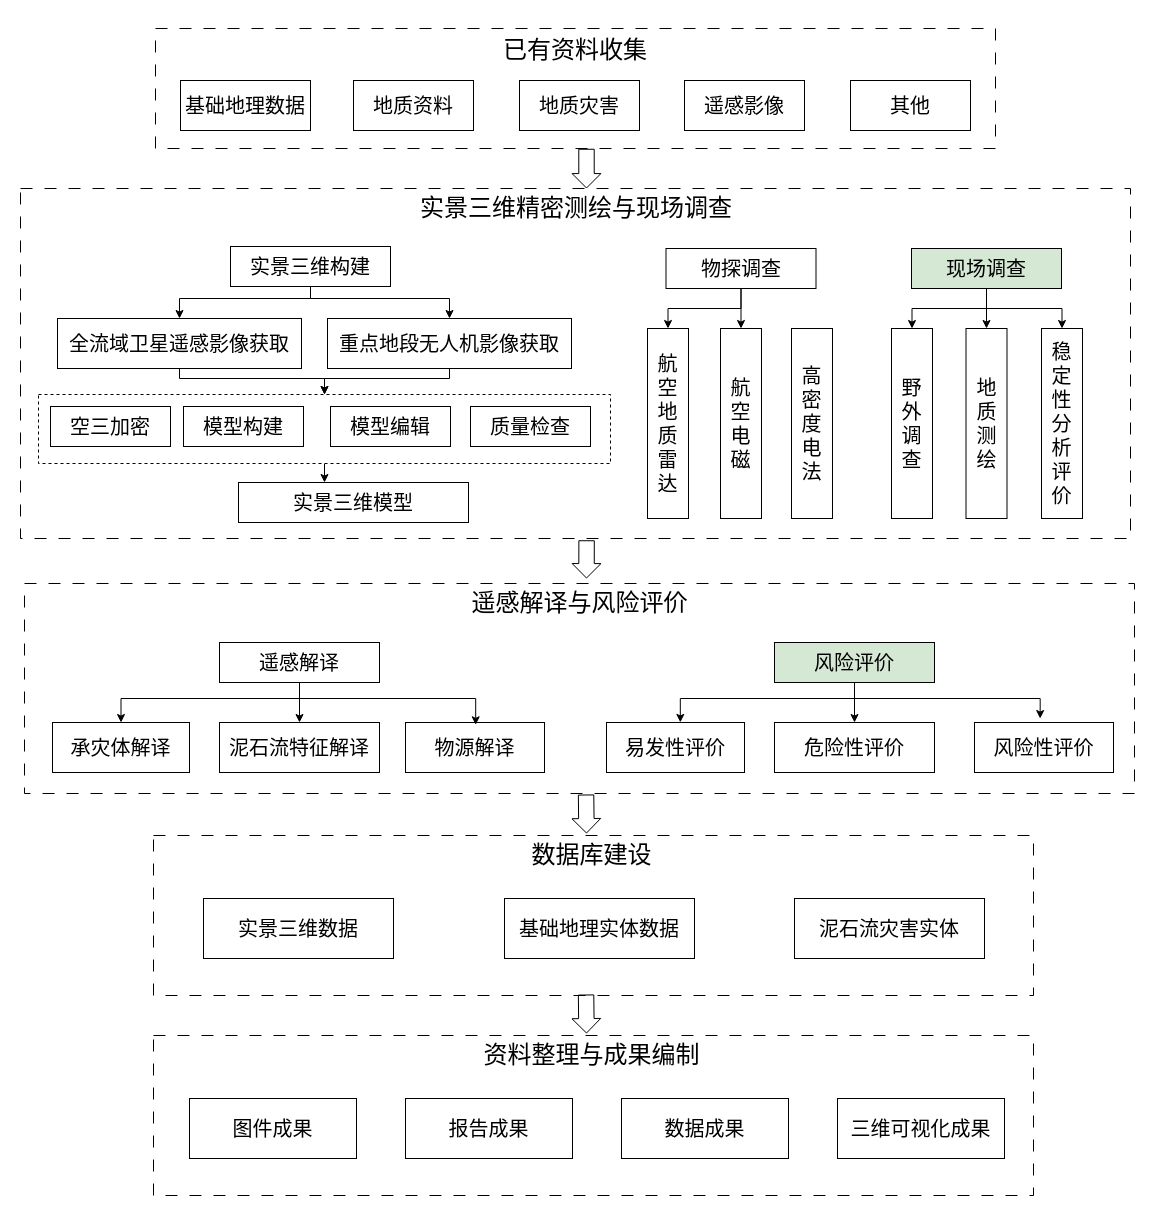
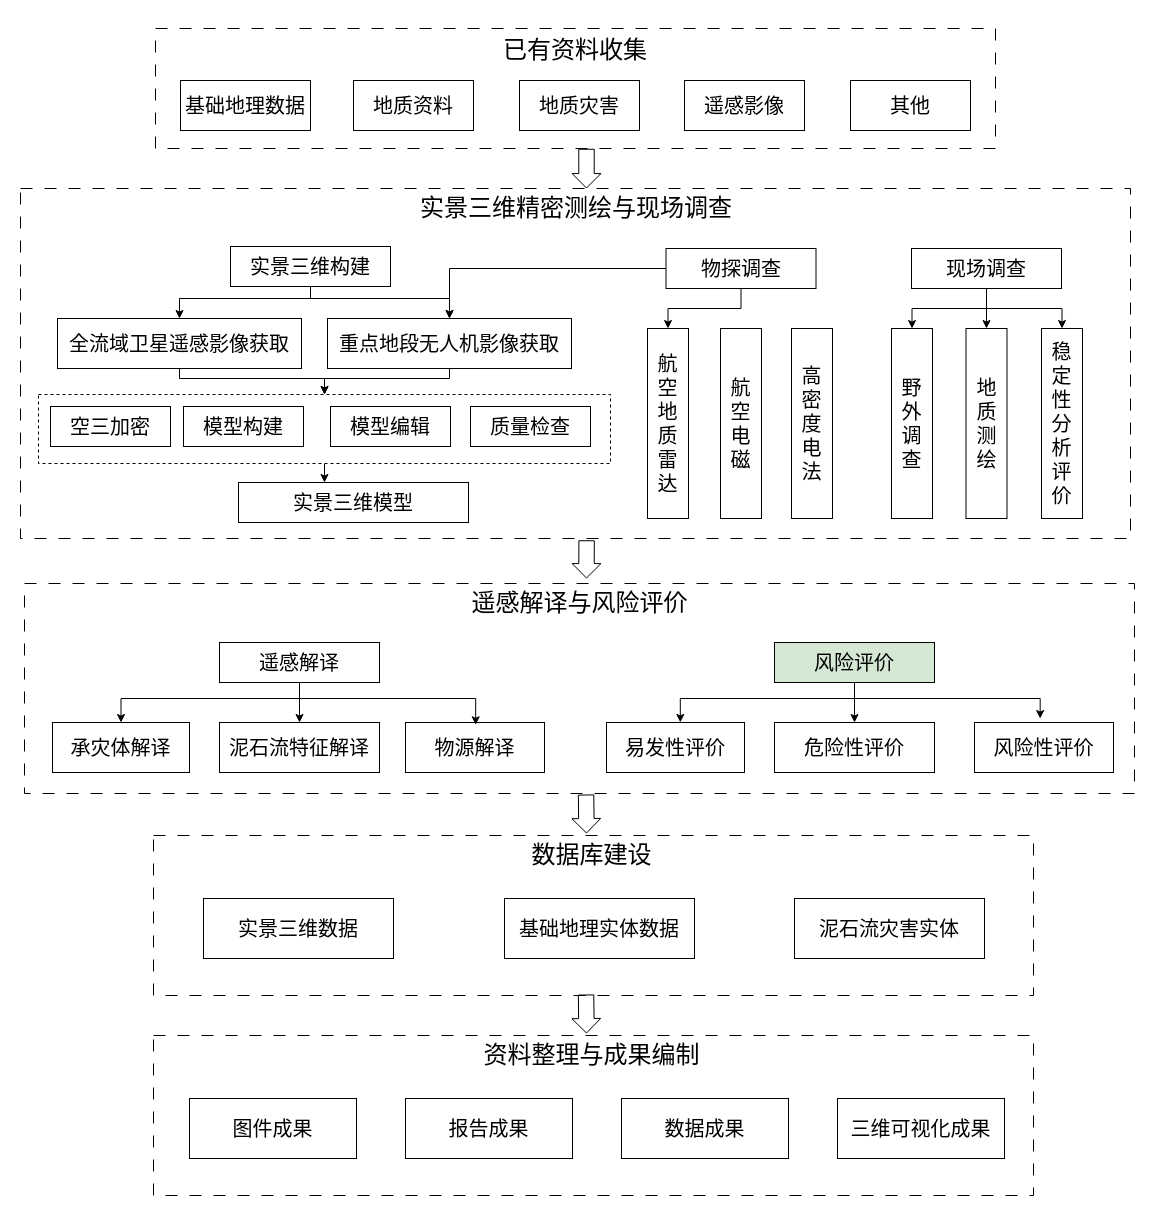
  <mxCell id="0" />
  <mxCell id="1" parent="0" />
  <mxCell id="2" value="" style="rounded=0;whiteSpace=wrap;html=1;dashed=1;dashPattern=12 12;" parent="1" vertex="1"><mxGeometry x="153" y="835" width="880" height="160" as="geometry" /></mxCell>
  <mxCell id="3" value="" style="rounded=0;whiteSpace=wrap;html=1;dashed=1;dashPattern=12 12;" parent="1" vertex="1"><mxGeometry x="24" y="583" width="1110" height="210" as="geometry" /></mxCell>
  <mxCell id="4" value="" style="rounded=0;whiteSpace=wrap;html=1;dashed=1;dashPattern=12 12;" parent="1" vertex="1"><mxGeometry x="155" y="28" width="840" height="120" as="geometry" /></mxCell>
  <mxCell id="5" value="&lt;font style=&quot;font-size: 20px;&quot;&gt;基础地理数据&lt;/font&gt;" style="rounded=0;whiteSpace=wrap;html=1;" parent="1" vertex="1"><mxGeometry x="180" y="80" width="130" height="50" as="geometry" /></mxCell>
  <mxCell id="6" value="&lt;font style=&quot;font-size: 20px;&quot;&gt;地质资料&lt;/font&gt;" style="rounded=0;whiteSpace=wrap;html=1;" parent="1" vertex="1"><mxGeometry x="353" y="80" width="120" height="50" as="geometry" /></mxCell>
  <mxCell id="7" value="&lt;font style=&quot;font-size: 20px;&quot;&gt;地质灾害&lt;/font&gt;" style="rounded=0;whiteSpace=wrap;html=1;" parent="1" vertex="1"><mxGeometry x="519" y="80" width="120" height="50" as="geometry" /></mxCell>
  <mxCell id="8" value="&lt;span style=&quot;font-size: 20px;&quot;&gt;遥感影像&lt;/span&gt;" style="rounded=0;whiteSpace=wrap;html=1;" parent="1" vertex="1"><mxGeometry x="684" y="80" width="120" height="50" as="geometry" /></mxCell>
  <mxCell id="9" value="&lt;font style=&quot;font-size: 20px;&quot;&gt;其他&lt;/font&gt;" style="rounded=0;whiteSpace=wrap;html=1;" parent="1" vertex="1"><mxGeometry x="850" y="80" width="120" height="50" as="geometry" /></mxCell>
  <mxCell id="10" value="&lt;font style=&quot;font-size: 24px;&quot;&gt;已有资料收集&lt;/font&gt;" style="rounded=0;whiteSpace=wrap;html=1;opacity=0;" parent="1" vertex="1"><mxGeometry x="460" y="20" width="230" height="60" as="geometry" /></mxCell>
  <mxCell id="11" value="&lt;font style=&quot;font-size: 20px;&quot;&gt;已有资料收集&lt;/font&gt;" style="rounded=0;whiteSpace=wrap;html=1;opacity=0;" parent="1" vertex="1"><mxGeometry x="433" y="188" width="230" height="60" as="geometry" /></mxCell>
  <mxCell id="12" value="" style="rounded=0;whiteSpace=wrap;html=1;dashed=1;dashPattern=12 12;" parent="1" vertex="1"><mxGeometry x="20" y="188" width="1110" height="350" as="geometry" /></mxCell>
  <mxCell id="13" value="&lt;font style=&quot;font-size: 24px;&quot;&gt;实景三维精密测绘与现场调查&lt;/font&gt;" style="rounded=0;whiteSpace=wrap;html=1;opacity=0;" parent="1" vertex="1"><mxGeometry x="410" y="178" width="331.5" height="60" as="geometry" /></mxCell>
  <mxCell id="14" style="edgeStyle=orthogonalEdgeStyle;rounded=0;orthogonalLoop=1;jettySize=auto;html=1;entryX=0.5;entryY=0;entryDx=0;entryDy=0;" parent="1" source="16" target="18" edge="1"><mxGeometry relative="1" as="geometry"><Array as="points"><mxPoint x="310" y="298" /><mxPoint x="179" y="298" /></Array></mxGeometry></mxCell>
  <mxCell id="15" style="edgeStyle=orthogonalEdgeStyle;rounded=0;orthogonalLoop=1;jettySize=auto;html=1;" parent="1" source="16" target="20" edge="1"><mxGeometry relative="1" as="geometry"><Array as="points"><mxPoint x="310" y="298" /><mxPoint x="449" y="298" /></Array></mxGeometry></mxCell>
  <mxCell id="16" value="&lt;font style=&quot;font-size: 20px;&quot;&gt;实景三维构建&lt;/font&gt;" style="rounded=0;whiteSpace=wrap;html=1;" parent="1" vertex="1"><mxGeometry x="230" y="246" width="160" height="40" as="geometry" /></mxCell>
  <mxCell id="17" style="edgeStyle=orthogonalEdgeStyle;rounded=0;orthogonalLoop=1;jettySize=auto;html=1;entryX=0.5;entryY=0;entryDx=0;entryDy=0;" parent="1" source="18" target="61" edge="1"><mxGeometry relative="1" as="geometry"><Array as="points"><mxPoint x="179" y="378" /><mxPoint x="324" y="378" /></Array></mxGeometry></mxCell>
  <mxCell id="18" value="&lt;span style=&quot;font-size: 20px;&quot;&gt;全流域卫星遥感影像获取&lt;/span&gt;" style="rounded=0;whiteSpace=wrap;html=1;" parent="1" vertex="1"><mxGeometry x="57" y="318" width="244" height="50" as="geometry" /></mxCell>
  <mxCell id="19" style="edgeStyle=orthogonalEdgeStyle;rounded=0;orthogonalLoop=1;jettySize=auto;html=1;entryX=0.5;entryY=0;entryDx=0;entryDy=0;" parent="1" source="20" target="61" edge="1"><mxGeometry relative="1" as="geometry"><Array as="points"><mxPoint x="449" y="378" /><mxPoint x="324" y="378" /></Array></mxGeometry></mxCell>
  <mxCell id="20" value="&lt;span style=&quot;font-size: 20px;&quot;&gt;重点地段无人机影像获取&lt;/span&gt;" style="rounded=0;whiteSpace=wrap;html=1;" parent="1" vertex="1"><mxGeometry x="327" y="318" width="244" height="50" as="geometry" /></mxCell>
  <mxCell id="21" value="&lt;font style=&quot;font-size: 20px;&quot;&gt;实景三维模型&lt;/font&gt;" style="rounded=0;whiteSpace=wrap;html=1;" parent="1" vertex="1"><mxGeometry x="238" y="482" width="230" height="40" as="geometry" /></mxCell>
  <mxCell id="22" style="edgeStyle=orthogonalEdgeStyle;rounded=0;orthogonalLoop=1;jettySize=auto;html=1;entryX=0.5;entryY=0;entryDx=0;entryDy=0;" parent="1" source="24" target="29" edge="1"><mxGeometry relative="1" as="geometry" /></mxCell>
- <mxCell id="23" style="edgeStyle=orthogonalEdgeStyle;rounded=0;orthogonalLoop=1;jettySize=auto;html=1;entryX=0.5;entryY=0;entryDx=0;entryDy=0;" parent="1" source="24" target="30" edge="1"><mxGeometry relative="1" as="geometry" /></mxCell>
+ <mxCell id="23" style="edgeStyle=orthogonalEdgeStyle;rounded=0;orthogonalLoop=1;jettySize=auto;html=1;" parent="1" source="24" target="20" edge="1"><mxGeometry relative="1" as="geometry" /></mxCell>
  <mxCell id="24" value="&lt;font style=&quot;font-size: 20px;&quot;&gt;物探调查&lt;/font&gt;" style="rounded=0;whiteSpace=wrap;html=1;" parent="1" vertex="1"><mxGeometry x="665.5" y="248" width="150" height="40" as="geometry" /></mxCell>
  <mxCell id="25" value="" style="edgeStyle=orthogonalEdgeStyle;rounded=0;orthogonalLoop=1;jettySize=auto;html=1;" parent="1" source="28" target="33" edge="1"><mxGeometry relative="1" as="geometry" /></mxCell>
  <mxCell id="26" style="edgeStyle=orthogonalEdgeStyle;rounded=0;orthogonalLoop=1;jettySize=auto;html=1;entryX=0.5;entryY=0;entryDx=0;entryDy=0;" parent="1" source="28" target="32" edge="1"><mxGeometry relative="1" as="geometry" /></mxCell>
  <mxCell id="27" style="edgeStyle=orthogonalEdgeStyle;rounded=0;orthogonalLoop=1;jettySize=auto;html=1;entryX=0.5;entryY=0;entryDx=0;entryDy=0;" parent="1" source="28" target="34" edge="1"><mxGeometry relative="1" as="geometry" /></mxCell>
- <mxCell id="28" value="&lt;font style=&quot;font-size: 20px;&quot;&gt;现场调查&lt;/font&gt;" style="rounded=0;whiteSpace=wrap;html=1;fillColor=#d5e8d4;" parent="1" vertex="1"><mxGeometry x="911" y="248" width="150" height="40" as="geometry" /></mxCell>
+ <mxCell id="28" value="&lt;font style=&quot;font-size: 20px;&quot;&gt;现场调查&lt;/font&gt;" style="rounded=0;whiteSpace=wrap;html=1;" parent="1" vertex="1"><mxGeometry x="911" y="248" width="150" height="40" as="geometry" /></mxCell>
  <mxCell id="29" value="&lt;font style=&quot;font-size: 20px;&quot;&gt;航空地质雷达&lt;/font&gt;" style="rounded=0;whiteSpace=wrap;html=1;" parent="1" vertex="1"><mxGeometry x="647" y="328" width="41" height="190" as="geometry" /></mxCell>
  <mxCell id="30" value="&lt;font style=&quot;font-size: 20px;&quot;&gt;航空电磁&lt;/font&gt;" style="rounded=0;whiteSpace=wrap;html=1;" parent="1" vertex="1"><mxGeometry x="720" y="328" width="41" height="190" as="geometry" /></mxCell>
  <mxCell id="31" value="&lt;font style=&quot;font-size: 20px;&quot;&gt;高密度电法&lt;/font&gt;" style="rounded=0;whiteSpace=wrap;html=1;" parent="1" vertex="1"><mxGeometry x="791" y="328" width="41" height="190" as="geometry" /></mxCell>
  <mxCell id="32" value="&lt;font style=&quot;font-size: 20px;&quot;&gt;野外调查&lt;/font&gt;" style="rounded=0;whiteSpace=wrap;html=1;" parent="1" vertex="1"><mxGeometry x="891" y="328" width="41" height="190" as="geometry" /></mxCell>
  <mxCell id="33" value="&lt;font style=&quot;font-size: 20px;&quot;&gt;地质测绘&lt;/font&gt;" style="rounded=0;whiteSpace=wrap;html=1;" parent="1" vertex="1"><mxGeometry x="965.5" y="328" width="41" height="190" as="geometry" /></mxCell>
  <mxCell id="34" value="&lt;font style=&quot;font-size: 20px;&quot;&gt;稳定性分析评价&lt;/font&gt;" style="rounded=0;whiteSpace=wrap;html=1;" parent="1" vertex="1"><mxGeometry x="1041" y="328" width="41" height="190" as="geometry" /></mxCell>
  <mxCell id="35" value="&lt;font style=&quot;font-size: 24px;&quot;&gt;遥感解译与风险评价&lt;/font&gt;" style="rounded=0;whiteSpace=wrap;html=1;opacity=0;" parent="1" vertex="1"><mxGeometry x="442.5" y="573" width="273" height="60" as="geometry" /></mxCell>
  <mxCell id="36" style="edgeStyle=orthogonalEdgeStyle;rounded=0;orthogonalLoop=1;jettySize=auto;html=1;entryX=0.5;entryY=0;entryDx=0;entryDy=0;" parent="1" source="38" target="40" edge="1"><mxGeometry relative="1" as="geometry" /></mxCell>
  <mxCell id="37" style="edgeStyle=orthogonalEdgeStyle;rounded=0;orthogonalLoop=1;jettySize=auto;html=1;entryX=0.5;entryY=0;entryDx=0;entryDy=0;" parent="1" source="38" target="39" edge="1"><mxGeometry relative="1" as="geometry"><Array as="points"><mxPoint x="299" y="698" /><mxPoint x="121" y="698" /></Array></mxGeometry></mxCell>
  <mxCell id="38" value="&lt;font style=&quot;font-size: 20px;&quot;&gt;遥感解译&lt;/font&gt;" style="rounded=0;whiteSpace=wrap;html=1;" parent="1" vertex="1"><mxGeometry x="219" y="642" width="160" height="40" as="geometry" /></mxCell>
  <mxCell id="39" value="&lt;font style=&quot;font-size: 20px;&quot;&gt;承灾体解译&lt;/font&gt;" style="rounded=0;whiteSpace=wrap;html=1;" parent="1" vertex="1"><mxGeometry x="52" y="722" width="137" height="50" as="geometry" /></mxCell>
  <mxCell id="40" value="&lt;span style=&quot;font-size: 20px;&quot;&gt;泥石流特征解译&lt;/span&gt;" style="rounded=0;whiteSpace=wrap;html=1;" parent="1" vertex="1"><mxGeometry x="219" y="722" width="160" height="50" as="geometry" /></mxCell>
  <mxCell id="41" value="&lt;span style=&quot;font-size: 20px;&quot;&gt;物源解译&lt;/span&gt;" style="rounded=0;whiteSpace=wrap;html=1;" parent="1" vertex="1"><mxGeometry x="405" y="722" width="139" height="50" as="geometry" /></mxCell>
  <mxCell id="42" value="&lt;span style=&quot;font-size: 20px;&quot;&gt;易发性评价&lt;/span&gt;" style="rounded=0;whiteSpace=wrap;html=1;" parent="1" vertex="1"><mxGeometry x="606" y="722" width="138" height="50" as="geometry" /></mxCell>
  <mxCell id="43" value="&lt;span style=&quot;font-size: 20px;&quot;&gt;危险性评价&lt;/span&gt;" style="rounded=0;whiteSpace=wrap;html=1;" parent="1" vertex="1"><mxGeometry x="774" y="722" width="160" height="50" as="geometry" /></mxCell>
  <mxCell id="44" value="&lt;span style=&quot;font-size: 20px;&quot;&gt;风险性评价&lt;/span&gt;" style="rounded=0;whiteSpace=wrap;html=1;" parent="1" vertex="1"><mxGeometry x="974" y="722" width="139" height="50" as="geometry" /></mxCell>
  <mxCell id="45" value="" style="edgeStyle=orthogonalEdgeStyle;rounded=0;orthogonalLoop=1;jettySize=auto;html=1;" parent="1" source="46" target="43" edge="1"><mxGeometry relative="1" as="geometry" /></mxCell>
  <mxCell id="46" value="&lt;span style=&quot;font-size: 20px;&quot;&gt;风险评价&lt;/span&gt;" style="rounded=0;whiteSpace=wrap;html=1;fillColor=#d5e8d4;" parent="1" vertex="1"><mxGeometry x="774" y="642" width="160" height="40" as="geometry" /></mxCell>
  <mxCell id="47" value="&lt;font style=&quot;font-size: 24px;&quot;&gt;数据库建设&lt;/font&gt;" style="rounded=0;whiteSpace=wrap;html=1;opacity=0;" parent="1" vertex="1"><mxGeometry x="455" y="825" width="273" height="60" as="geometry" /></mxCell>
  <mxCell id="48" value="&lt;font style=&quot;font-size: 20px;&quot;&gt;实景三维数据&lt;/font&gt;" style="rounded=0;whiteSpace=wrap;html=1;" parent="1" vertex="1"><mxGeometry x="203" y="898" width="190" height="60" as="geometry" /></mxCell>
  <mxCell id="49" value="&lt;font style=&quot;font-size: 20px;&quot;&gt;基础地理实体数据&lt;/font&gt;" style="rounded=0;whiteSpace=wrap;html=1;" parent="1" vertex="1"><mxGeometry x="504" y="898" width="190" height="60" as="geometry" /></mxCell>
  <mxCell id="50" value="&lt;font style=&quot;font-size: 20px;&quot;&gt;泥石流灾害实体&lt;/font&gt;" style="rounded=0;whiteSpace=wrap;html=1;" parent="1" vertex="1"><mxGeometry x="794" y="898" width="190" height="60" as="geometry" /></mxCell>
  <mxCell id="51" value="" style="rounded=0;whiteSpace=wrap;html=1;dashed=1;dashPattern=12 12;" parent="1" vertex="1"><mxGeometry x="153" y="1035" width="880" height="160" as="geometry" /></mxCell>
  <mxCell id="52" value="&lt;font style=&quot;font-size: 24px;&quot;&gt;资料整理与成果编制&lt;/font&gt;" style="rounded=0;whiteSpace=wrap;html=1;opacity=0;" parent="1" vertex="1"><mxGeometry x="455" y="1025" width="273" height="60" as="geometry" /></mxCell>
  <mxCell id="53" value="&lt;font style=&quot;font-size: 20px;&quot;&gt;图件成果&lt;/font&gt;" style="rounded=0;whiteSpace=wrap;html=1;" parent="1" vertex="1"><mxGeometry x="189" y="1098" width="167" height="60" as="geometry" /></mxCell>
  <mxCell id="54" value="&lt;span style=&quot;font-size: 20px;&quot;&gt;数据成果&lt;/span&gt;" style="rounded=0;whiteSpace=wrap;html=1;" parent="1" vertex="1"><mxGeometry x="621" y="1098" width="167" height="60" as="geometry" /></mxCell>
  <mxCell id="55" value="&lt;font style=&quot;font-size: 20px;&quot;&gt;报告成果&lt;/font&gt;" style="rounded=0;whiteSpace=wrap;html=1;" parent="1" vertex="1"><mxGeometry x="405" y="1098" width="167" height="60" as="geometry" /></mxCell>
  <mxCell id="56" value="&lt;span style=&quot;font-size: 20px;&quot;&gt;三维可视化成果&lt;/span&gt;" style="rounded=0;whiteSpace=wrap;html=1;" parent="1" vertex="1"><mxGeometry x="837" y="1098" width="167" height="60" as="geometry" /></mxCell>
  <mxCell id="57" value="" style="shape=flexArrow;endArrow=classic;html=1;rounded=0;width=15.429;endSize=4.474;exitX=0.51;exitY=1.005;exitDx=0;exitDy=0;endWidth=12.327;exitPerimeter=0;" parent="1" source="12" edge="1"><mxGeometry width="50" height="50" relative="1" as="geometry"><mxPoint x="586" y="548" as="sourcePoint" /><mxPoint x="586" y="578" as="targetPoint" /></mxGeometry></mxCell>
  <mxCell id="58" value="" style="shape=flexArrow;endArrow=classic;html=1;rounded=0;width=15.429;endSize=4.474;exitX=0.51;exitY=1.005;exitDx=0;exitDy=0;endWidth=12.327;exitPerimeter=0;" parent="1" edge="1"><mxGeometry width="50" height="50" relative="1" as="geometry"><mxPoint x="585.57" y="994" as="sourcePoint" /><mxPoint x="586" y="1033" as="targetPoint" /></mxGeometry></mxCell>
  <mxCell id="59" value="" style="shape=flexArrow;endArrow=classic;html=1;rounded=0;width=15.429;endSize=4.474;exitX=0.51;exitY=1.005;exitDx=0;exitDy=0;endWidth=12.327;exitPerimeter=0;" parent="1" edge="1"><mxGeometry width="50" height="50" relative="1" as="geometry"><mxPoint x="585.57" y="794" as="sourcePoint" /><mxPoint x="586" y="833" as="targetPoint" /></mxGeometry></mxCell>
  <mxCell id="60" value="" style="edgeStyle=orthogonalEdgeStyle;rounded=0;orthogonalLoop=1;jettySize=auto;html=1;" parent="1" source="61" target="21" edge="1"><mxGeometry relative="1" as="geometry"><Array as="points"><mxPoint x="320" y="488" /><mxPoint x="320" y="488" /></Array></mxGeometry></mxCell>
  <mxCell id="61" value="" style="rounded=0;whiteSpace=wrap;html=1;dashed=1;" parent="1" vertex="1"><mxGeometry x="38" y="394" width="572" height="69" as="geometry" /></mxCell>
  <mxCell id="62" value="&lt;font style=&quot;font-size: 20px;&quot;&gt;空三加密&lt;/font&gt;" style="rounded=0;whiteSpace=wrap;html=1;" parent="1" vertex="1"><mxGeometry x="50" y="406" width="120" height="40" as="geometry" /></mxCell>
  <mxCell id="63" value="&lt;font style=&quot;font-size: 20px;&quot;&gt;模型构建&lt;/font&gt;" style="rounded=0;whiteSpace=wrap;html=1;" parent="1" vertex="1"><mxGeometry x="183" y="406" width="120" height="40" as="geometry" /></mxCell>
  <mxCell id="64" value="&lt;font style=&quot;font-size: 20px;&quot;&gt;模型编辑&lt;/font&gt;" style="rounded=0;whiteSpace=wrap;html=1;" parent="1" vertex="1"><mxGeometry x="330" y="406" width="120" height="40" as="geometry" /></mxCell>
  <mxCell id="65" value="&lt;font style=&quot;font-size: 20px;&quot;&gt;质量检查&lt;/font&gt;" style="rounded=0;whiteSpace=wrap;html=1;" parent="1" vertex="1"><mxGeometry x="470" y="406" width="120" height="40" as="geometry" /></mxCell>
  <mxCell id="66" value="" style="shape=flexArrow;endArrow=classic;html=1;rounded=0;width=15.429;endSize=4.474;exitX=0.51;exitY=1.005;exitDx=0;exitDy=0;endWidth=12.327;exitPerimeter=0;" parent="1" edge="1"><mxGeometry width="50" height="50" relative="1" as="geometry"><mxPoint x="586" y="148.25" as="sourcePoint" /><mxPoint x="586" y="188" as="targetPoint" /></mxGeometry></mxCell>
  <mxCell id="67" style="edgeStyle=orthogonalEdgeStyle;rounded=0;orthogonalLoop=1;jettySize=auto;html=1;entryX=0.505;entryY=0.046;entryDx=0;entryDy=0;entryPerimeter=0;" parent="1" source="38" target="41" edge="1"><mxGeometry relative="1" as="geometry"><Array as="points"><mxPoint x="299" y="698" /><mxPoint x="475" y="698" /></Array></mxGeometry></mxCell>
  <mxCell id="68" style="edgeStyle=orthogonalEdgeStyle;rounded=0;orthogonalLoop=1;jettySize=auto;html=1;entryX=0.535;entryY=-0.002;entryDx=0;entryDy=0;entryPerimeter=0;" parent="1" source="46" target="42" edge="1"><mxGeometry relative="1" as="geometry"><mxPoint x="680" y="720" as="targetPoint" /><Array as="points"><mxPoint x="854" y="698" /><mxPoint x="680" y="698" /></Array></mxGeometry></mxCell>
  <mxCell id="69" style="edgeStyle=orthogonalEdgeStyle;rounded=0;orthogonalLoop=1;jettySize=auto;html=1;entryX=0.915;entryY=0.643;entryDx=0;entryDy=0;entryPerimeter=0;" parent="1" source="46" target="3" edge="1"><mxGeometry relative="1" as="geometry"><Array as="points"><mxPoint x="854" y="698" /><mxPoint x="1040" y="698" /></Array></mxGeometry></mxCell>
